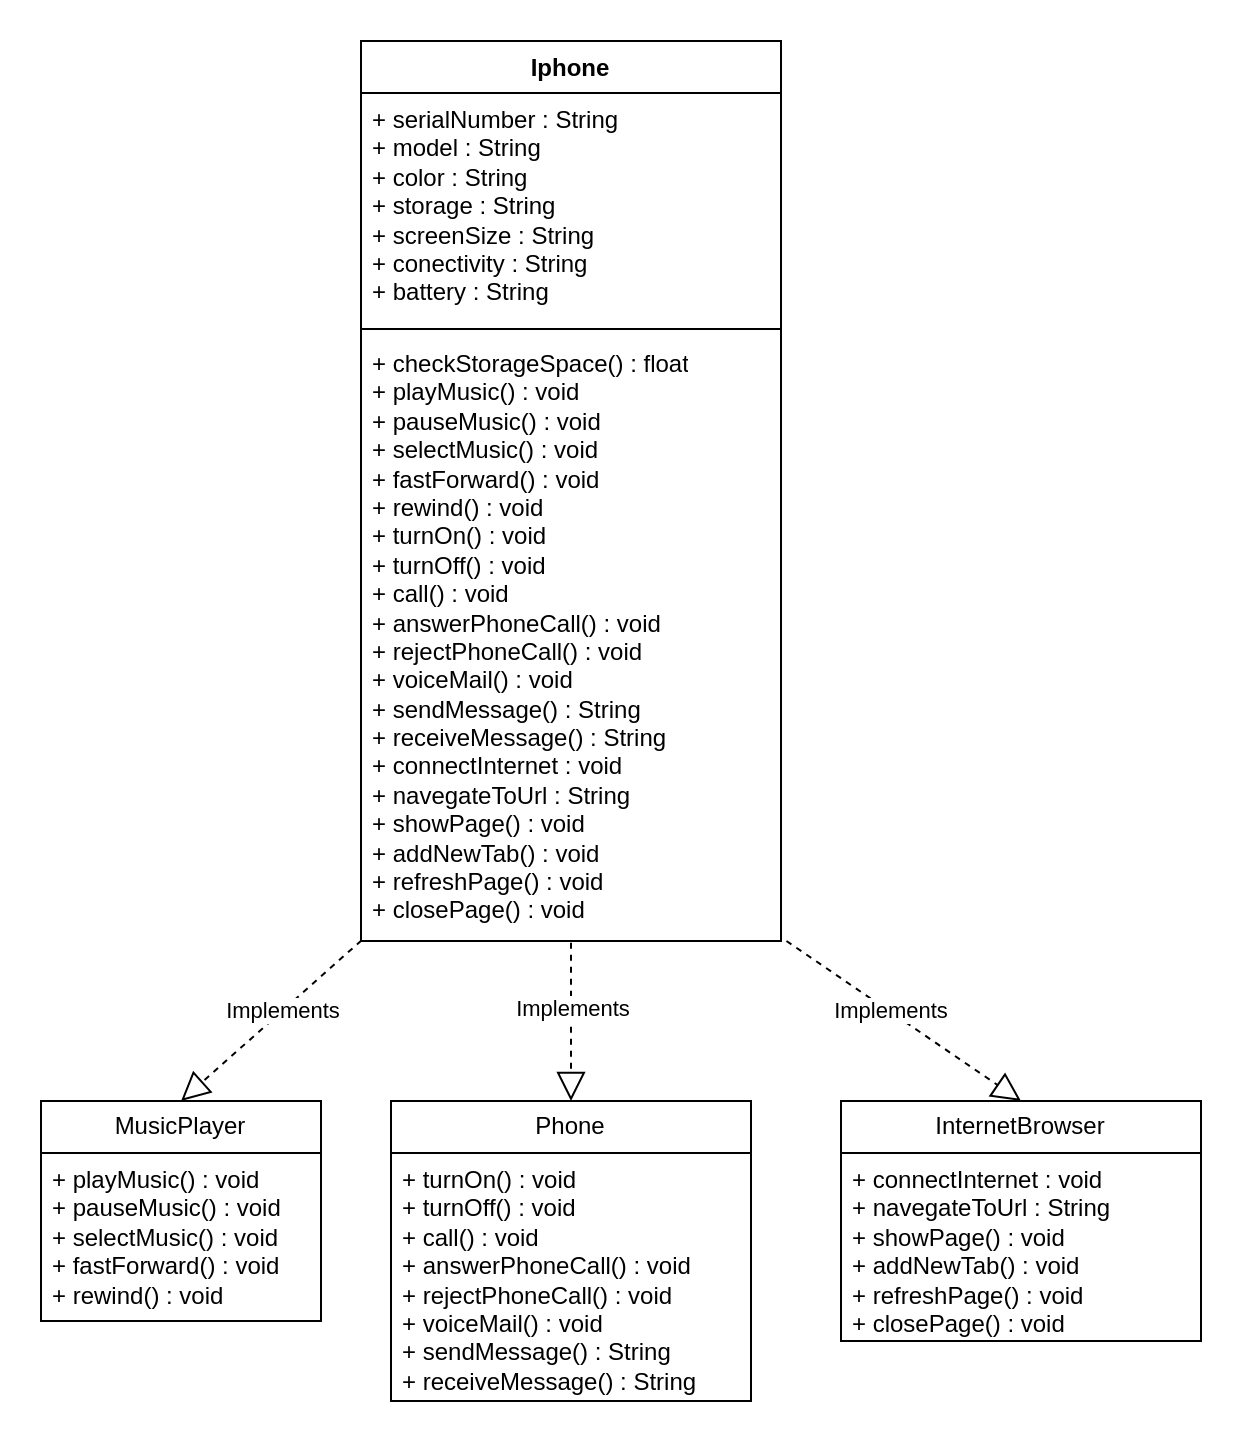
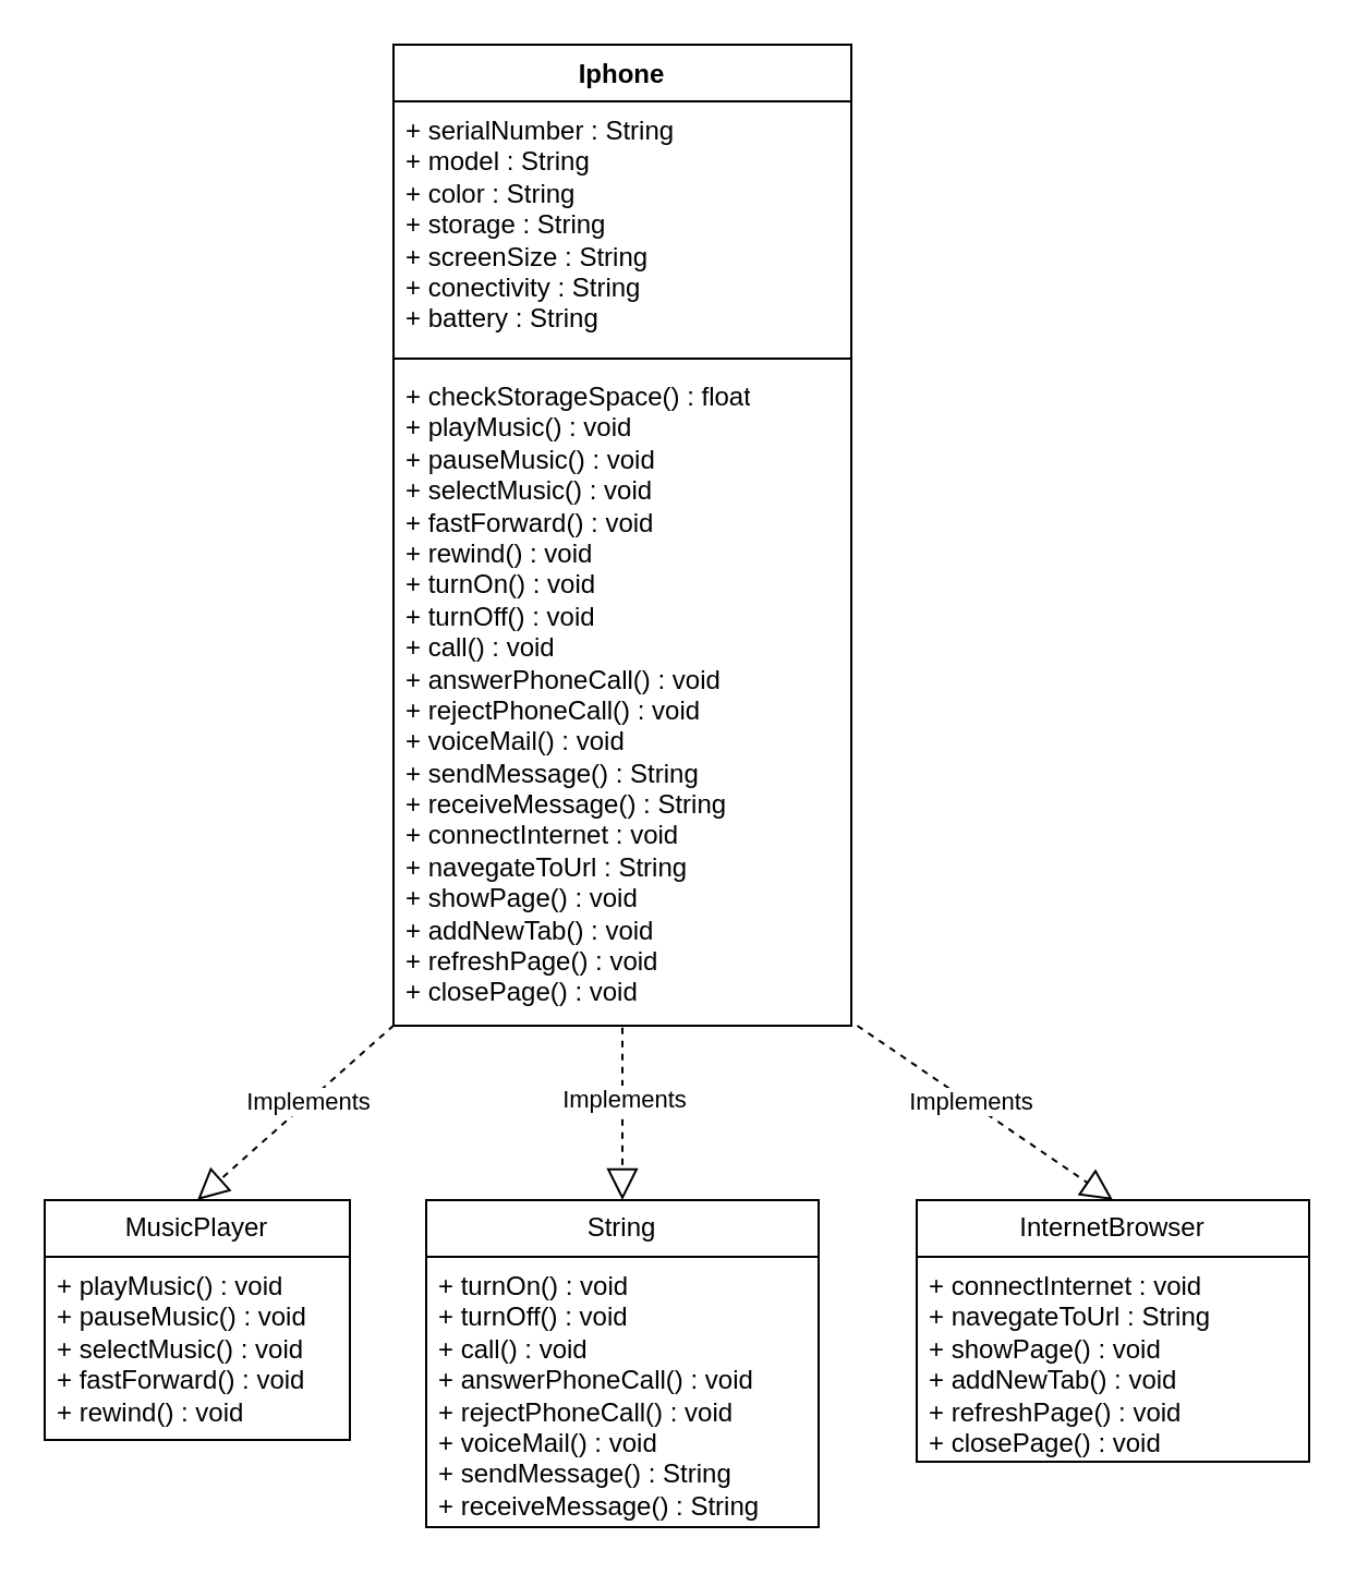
  <mxCell id="0" />
  <mxCell id="1" parent="0" />
  <mxCell id="2" value="Iphone" style="swimlane;fontStyle=1;align=center;verticalAlign=top;childLayout=stackLayout;horizontal=1;startSize=26;horizontalStack=0;resizeParent=1;resizeParentMax=0;resizeLast=0;collapsible=1;marginBottom=0;whiteSpace=wrap;html=1;" vertex="1" parent="1"><mxGeometry x="180" y="20" width="210" height="450" as="geometry" /></mxCell>
  <mxCell id="3" value="&lt;div&gt;+ serialNumber : String&lt;/div&gt;&lt;div&gt;+ model : String&lt;/div&gt;&lt;div&gt;+ color : String&lt;/div&gt;&lt;div&gt;+ storage : String&lt;/div&gt;&lt;div&gt;&lt;div&gt;+ screenSize : String&lt;/div&gt;&lt;div&gt;+ conectivity : String&lt;br&gt;&lt;/div&gt;&lt;/div&gt;&lt;div&gt;+ battery : String&lt;/div&gt;&lt;div&gt;&lt;br&gt;&lt;/div&gt;&lt;div&gt;&lt;br&gt;&lt;/div&gt;&lt;div&gt;&lt;br&gt;&lt;/div&gt;" style="text;strokeColor=none;fillColor=none;align=left;verticalAlign=top;spacingLeft=4;spacingRight=4;overflow=hidden;rotatable=0;points=[[0,0.5],[1,0.5]];portConstraint=eastwest;whiteSpace=wrap;html=1;" vertex="1" parent="2"><mxGeometry y="26" width="210" height="114" as="geometry" /></mxCell>
  <mxCell id="4" value="" style="line;strokeWidth=1;fillColor=none;align=left;verticalAlign=middle;spacingTop=-1;spacingLeft=3;spacingRight=3;rotatable=0;labelPosition=right;points=[];portConstraint=eastwest;strokeColor=inherit;" vertex="1" parent="2"><mxGeometry y="140" width="210" height="8" as="geometry" /></mxCell>
  <mxCell id="5" value="&lt;div&gt;+ checkStorageSpace() : float&lt;/div&gt;&lt;div&gt;+ playMusic() : void&lt;/div&gt;&lt;div&gt;+ pauseMusic() : void&lt;/div&gt;&lt;div&gt;+ selectMusic() : void&lt;/div&gt;&lt;div&gt;&lt;div&gt;+ fastForward() : void&lt;/div&gt;+ rewind() : void &lt;/div&gt;&lt;div&gt;&lt;div&gt;+ turnOn() : void&lt;/div&gt;+ turnOff() : void&lt;/div&gt;&lt;div&gt;+ call() : void&lt;/div&gt;&lt;div&gt;+ answerPhoneCall() : void&lt;/div&gt;&lt;div&gt;&lt;div&gt;&lt;div&gt;+ rejectPhoneCall() : void&lt;br&gt;&lt;/div&gt;&lt;div&gt;+ voiceMail() : void&lt;/div&gt;&lt;div&gt;+ sendMessage() : String&lt;/div&gt;+ receiveMessage() : String&lt;/div&gt;&lt;/div&gt;&lt;div&gt;+ connectInternet : void&lt;/div&gt;+ navegateToUrl : String&lt;div&gt;+ showPage() : void&lt;/div&gt;&lt;div&gt;+ addNewTab() : void&lt;/div&gt;&lt;div&gt;&lt;div&gt;+ refreshPage() : void&lt;/div&gt;&lt;div&gt;+ closePage() : void&lt;/div&gt;&lt;/div&gt;" style="text;strokeColor=none;fillColor=none;align=left;verticalAlign=top;spacingLeft=4;spacingRight=4;overflow=hidden;rotatable=0;points=[[0,0.5],[1,0.5]];portConstraint=eastwest;whiteSpace=wrap;html=1;" vertex="1" parent="2"><mxGeometry y="148" width="210" height="302" as="geometry" /></mxCell>
  <mxCell id="6" value="MusicPlayer" style="swimlane;fontStyle=0;childLayout=stackLayout;horizontal=1;startSize=26;fillColor=none;horizontalStack=0;resizeParent=1;resizeParentMax=0;resizeLast=0;collapsible=1;marginBottom=0;whiteSpace=wrap;html=1;" vertex="1" parent="1"><mxGeometry x="20" y="550" width="140" height="110" as="geometry" /></mxCell>
  <mxCell id="7" value="&lt;div&gt;+ playMusic() : void&lt;/div&gt;&lt;div&gt;+ pauseMusic() : void&lt;/div&gt;&lt;div&gt;+ selectMusic() : void&lt;/div&gt;&lt;div&gt;+ fastForward() : void&lt;/div&gt;&lt;div&gt;+ rewind() : void &lt;br&gt;&lt;/div&gt;&lt;div&gt;&lt;br&gt;&lt;/div&gt;" style="text;strokeColor=none;fillColor=none;align=left;verticalAlign=top;spacingLeft=4;spacingRight=4;overflow=hidden;rotatable=0;points=[[0,0.5],[1,0.5]];portConstraint=eastwest;whiteSpace=wrap;html=1;" vertex="1" parent="6"><mxGeometry y="26" width="140" height="84" as="geometry" /></mxCell>
- <mxCell id="8" value="Phone" style="swimlane;fontStyle=0;childLayout=stackLayout;horizontal=1;startSize=26;fillColor=none;horizontalStack=0;resizeParent=1;resizeParentMax=0;resizeLast=0;collapsible=1;marginBottom=0;whiteSpace=wrap;html=1;" vertex="1" parent="1"><mxGeometry x="195" y="550" width="180" height="150" as="geometry" /></mxCell>
+ <mxCell id="8" value="String" style="swimlane;fontStyle=0;childLayout=stackLayout;horizontal=1;startSize=26;fillColor=none;horizontalStack=0;resizeParent=1;resizeParentMax=0;resizeLast=0;collapsible=1;marginBottom=0;whiteSpace=wrap;html=1;" vertex="1" parent="1"><mxGeometry x="195" y="550" width="180" height="150" as="geometry" /></mxCell>
  <mxCell id="9" value="&lt;div&gt;+ turnOn() : void&lt;/div&gt;&lt;div&gt;+ turnOff() : void&lt;br&gt;&lt;/div&gt;&lt;div&gt;+ call() : void&lt;/div&gt;&lt;div&gt;+ answerPhoneCall() : void&lt;/div&gt;&lt;div&gt;+ rejectPhoneCall() : void&lt;br&gt;&lt;/div&gt;&lt;div&gt;+ voiceMail() : void&lt;/div&gt;&lt;div&gt;+ sendMessage() : String&lt;/div&gt;&lt;div&gt;+ receiveMessage() : String&lt;br&gt;&lt;/div&gt;" style="text;strokeColor=none;fillColor=none;align=left;verticalAlign=top;spacingLeft=4;spacingRight=4;overflow=hidden;rotatable=0;points=[[0,0.5],[1,0.5]];portConstraint=eastwest;whiteSpace=wrap;html=1;" vertex="1" parent="8"><mxGeometry y="26" width="180" height="124" as="geometry" /></mxCell>
  <mxCell id="10" value="InternetBrowser" style="swimlane;fontStyle=0;childLayout=stackLayout;horizontal=1;startSize=26;fillColor=none;horizontalStack=0;resizeParent=1;resizeParentMax=0;resizeLast=0;collapsible=1;marginBottom=0;whiteSpace=wrap;html=1;" vertex="1" parent="1"><mxGeometry x="420" y="550" width="180" height="120" as="geometry" /></mxCell>
  <mxCell id="11" value="&lt;div&gt;+ connectInternet : void&lt;/div&gt;+ navegateToUrl : String&lt;div&gt;+ showPage() : void&lt;/div&gt;&lt;div&gt;+ addNewTab() : void&lt;/div&gt;&lt;div&gt;&lt;div&gt;+ refreshPage() : void&lt;/div&gt;&lt;div&gt;+ closePage() : void&lt;/div&gt;&lt;/div&gt;" style="text;strokeColor=none;fillColor=none;align=left;verticalAlign=top;spacingLeft=4;spacingRight=4;overflow=hidden;rotatable=0;points=[[0,0.5],[1,0.5]];portConstraint=eastwest;whiteSpace=wrap;html=1;" vertex="1" parent="10"><mxGeometry y="26" width="180" height="94" as="geometry" /></mxCell>
  <mxCell id="12" value="" style="endArrow=block;dashed=1;endFill=0;endSize=12;html=1;rounded=0;exitX=0.001;exitY=0.999;exitDx=0;exitDy=0;exitPerimeter=0;entryX=0.5;entryY=0;entryDx=0;entryDy=0;" edge="1" parent="1" source="5" target="6"><mxGeometry width="160" relative="1" as="geometry"><mxPoint x="430" y="400" as="sourcePoint" /><mxPoint x="60" y="510" as="targetPoint" /></mxGeometry></mxCell>
  <mxCell id="13" value="Implements" style="edgeLabel;html=1;align=center;verticalAlign=middle;resizable=0;points=[];" vertex="1" connectable="0" parent="12"><mxGeometry x="-0.117" relative="1" as="geometry"><mxPoint as="offset" /></mxGeometry></mxCell>
  <mxCell id="14" value="" style="endArrow=block;dashed=1;endFill=0;endSize=12;html=1;rounded=0;entryX=0.5;entryY=0;entryDx=0;entryDy=0;exitX=0.5;exitY=1.003;exitDx=0;exitDy=0;exitPerimeter=0;" edge="1" parent="1" source="5" target="8"><mxGeometry width="160" relative="1" as="geometry"><mxPoint x="290" y="480" as="sourcePoint" /><mxPoint x="340" y="490" as="targetPoint" /></mxGeometry></mxCell>
  <mxCell id="15" value="Implements" style="edgeLabel;html=1;align=center;verticalAlign=middle;resizable=0;points=[];" vertex="1" connectable="0" parent="14"><mxGeometry x="-0.177" relative="1" as="geometry"><mxPoint as="offset" /></mxGeometry></mxCell>
  <mxCell id="16" value="" style="endArrow=block;dashed=1;endFill=0;endSize=12;html=1;rounded=0;exitX=1.013;exitY=1;exitDx=0;exitDy=0;exitPerimeter=0;entryX=0.5;entryY=0;entryDx=0;entryDy=0;" edge="1" parent="1" source="5" target="10"><mxGeometry width="160" relative="1" as="geometry"><mxPoint x="230" y="480" as="sourcePoint" /><mxPoint x="530" y="440" as="targetPoint" /></mxGeometry></mxCell>
  <mxCell id="17" value="Implements" style="edgeLabel;html=1;align=center;verticalAlign=middle;resizable=0;points=[];" vertex="1" connectable="0" parent="16"><mxGeometry x="-0.128" y="1" relative="1" as="geometry"><mxPoint as="offset" /></mxGeometry></mxCell>
